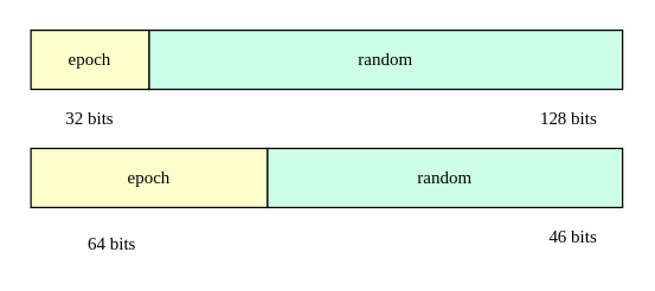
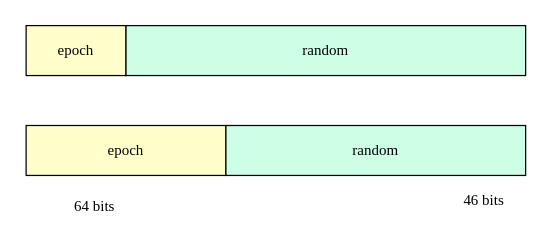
  <mxCell id="0" />
  <mxCell id="1" parent="0" />
  <mxCell id="2" value="epoch" style="rounded=0;whiteSpace=wrap;html=1;fontFamily=IBM Plex Mono;fillColor=#FFFFCC;fontColor=#000000;strokeColor=#000000;" parent="1" vertex="1"><mxGeometry x="20" y="20" width="80" height="40" as="geometry" /></mxCell>
  <mxCell id="3" value="random" style="rounded=0;whiteSpace=wrap;html=1;fontFamily=IBM Plex Mono;fillColor=#CCFFE6;fontColor=#000000;strokeColor=#000000;" parent="1" vertex="1"><mxGeometry x="100" y="20" width="320" height="40" as="geometry" /></mxCell>
- <mxCell id="4" value="32 bits" style="text;html=1;strokeColor=none;fillColor=none;align=center;verticalAlign=middle;whiteSpace=wrap;rounded=0;fontFamily=IBM Plex Mono;fontColor=#000000;" parent="1" vertex="1"><mxGeometry x="30" y="70" width="60" height="20" as="geometry" /></mxCell>
- <mxCell id="5" value="128 bits" style="text;html=1;strokeColor=none;fillColor=none;align=right;verticalAlign=middle;whiteSpace=wrap;rounded=0;fontFamily=IBM Plex Mono;fontColor=#000000;" parent="1" vertex="1"><mxGeometry x="335" y="70" width="70" height="20" as="geometry" /></mxCell>
  <mxCell id="6" value="epoch" style="rounded=0;whiteSpace=wrap;html=1;fontFamily=IBM Plex Mono;fillColor=#FFFFCC;fontColor=#000000;strokeColor=#000000;" parent="1" vertex="1"><mxGeometry x="20" y="100" width="160" height="40" as="geometry" /></mxCell>
  <mxCell id="7" value="random" style="rounded=0;whiteSpace=wrap;html=1;fontFamily=IBM Plex Mono;fillColor=#CCFFE6;fontColor=#000000;strokeColor=#000000;" parent="1" vertex="1"><mxGeometry x="180" y="100" width="240" height="40" as="geometry" /></mxCell>
  <mxCell id="8" value="64 bits" style="text;html=1;strokeColor=none;fillColor=none;align=center;verticalAlign=middle;whiteSpace=wrap;rounded=0;fontFamily=IBM Plex Mono;fontColor=#000000;" parent="1" vertex="1"><mxGeometry x="45" y="155" width="60" height="20" as="geometry" /></mxCell>
  <mxCell id="9" value="46 bits" style="text;html=1;strokeColor=none;fillColor=none;align=right;verticalAlign=middle;whiteSpace=wrap;rounded=0;fontFamily=IBM Plex Mono;fontColor=#000000;" parent="1" vertex="1"><mxGeometry x="335" y="150" width="70" height="20" as="geometry" /></mxCell>
